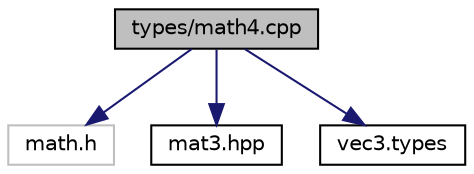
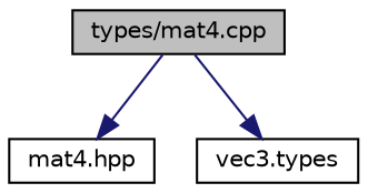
  digraph {
    node [color=black fillcolor=white fontname=Helvetica fontsize=10 shape=record style=filled]
    edge [color=midnightblue fontname=Helvetica fontsize=10 labelfontname=Helvetica labelfontsize=10 style=solid]
-   n1 [fillcolor=grey75 fontcolor=black height=0.2 label="types/math4.cpp" width=0.4]
-   n2 [color=grey75 height=0.2 label="math.h" width=0.4]
-   n3 [height=0.2 label="mat3.hpp" width=0.4]
+   n1 [fillcolor=grey75 fontcolor=black height=0.2 label="types/mat4.cpp" width=0.4]
+   n3 [height=0.2 label="mat4.hpp" width=0.4]
    n4 [height=0.2 label="vec3.types" width=0.4]
-   n1 -> n2
    n1 -> n3
    n1 -> n4
  }
